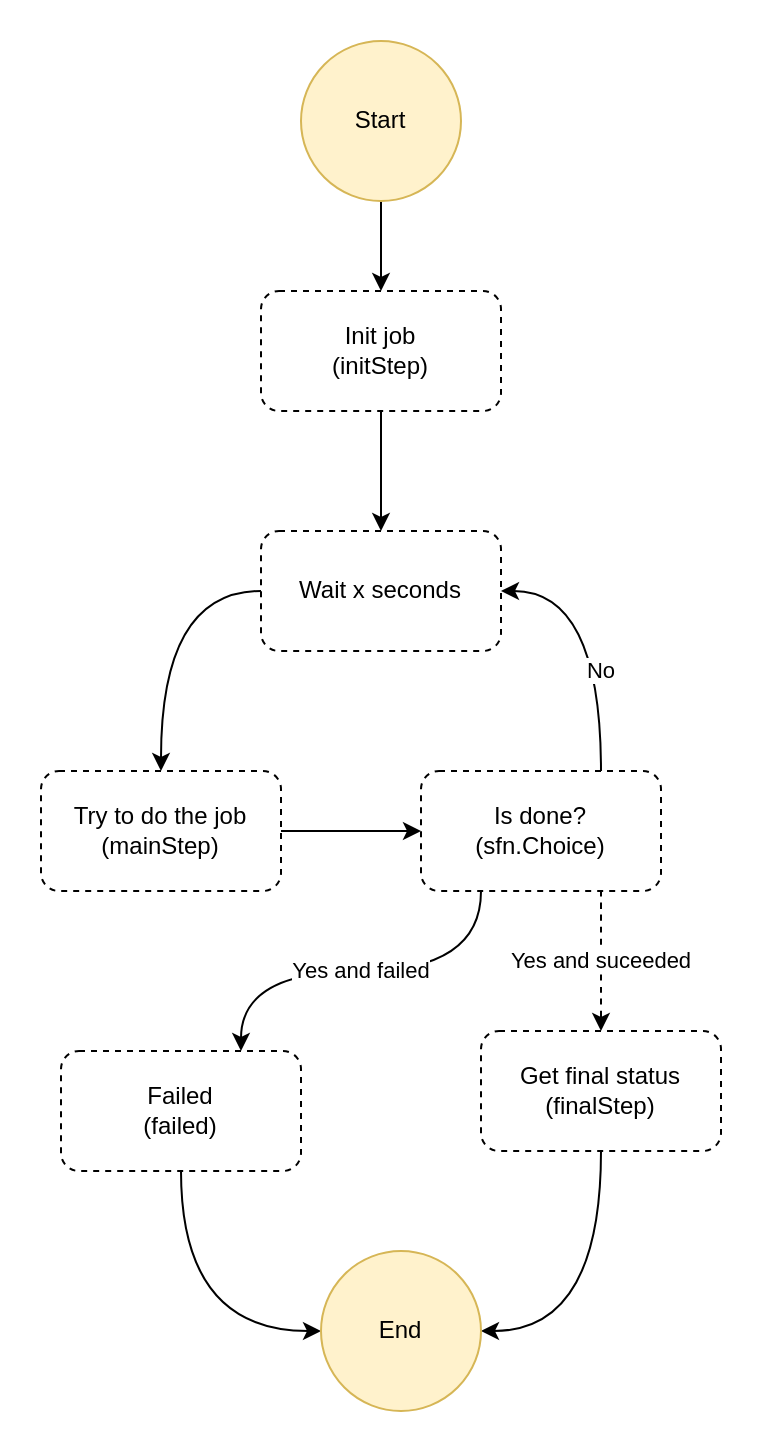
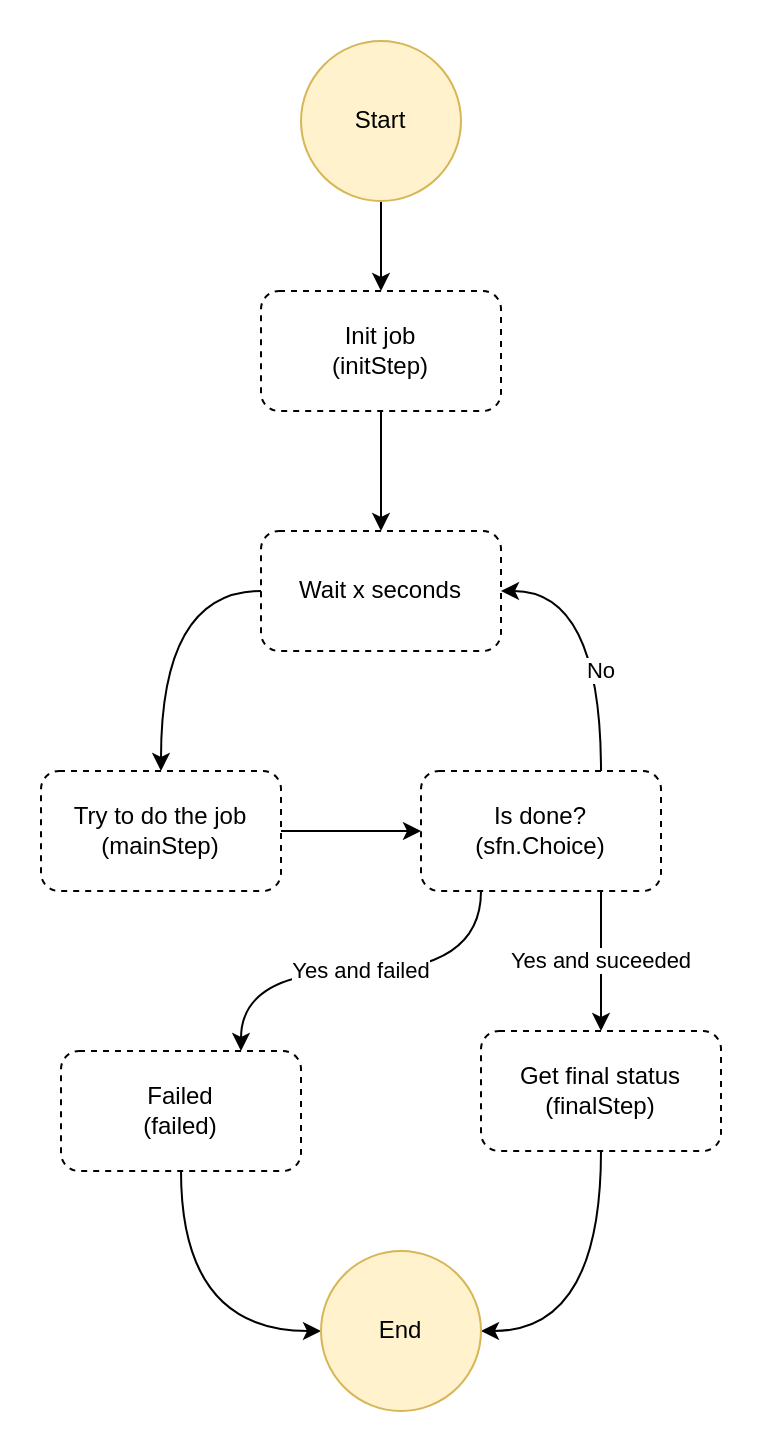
  <mxCell id="0" />
  <mxCell id="1" parent="0" />
  <mxCell id="2" style="edgeStyle=orthogonalEdgeStyle;rounded=0;orthogonalLoop=1;jettySize=auto;html=1;exitX=0.5;exitY=1;exitDx=0;exitDy=0;" edge="1" parent="1" source="3" target="5"><mxGeometry relative="1" as="geometry" /></mxCell>
  <mxCell id="3" value="Start" style="ellipse;whiteSpace=wrap;html=1;aspect=fixed;fillColor=#fff2cc;strokeColor=#d6b656;" vertex="1" parent="1"><mxGeometry x="150" y="20" width="80" height="80" as="geometry" /></mxCell>
  <mxCell id="4" value="" style="edgeStyle=orthogonalEdgeStyle;rounded=0;orthogonalLoop=1;jettySize=auto;html=1;" edge="1" parent="1" source="5" target="7"><mxGeometry relative="1" as="geometry" /></mxCell>
  <mxCell id="5" value="Init job&lt;br&gt;(initStep)" style="rounded=1;whiteSpace=wrap;html=1;dashed=1;" vertex="1" parent="1"><mxGeometry x="130" y="145" width="120" height="60" as="geometry" /></mxCell>
  <mxCell id="6" style="edgeStyle=orthogonalEdgeStyle;rounded=0;orthogonalLoop=1;jettySize=auto;html=1;exitX=0;exitY=0.5;exitDx=0;exitDy=0;entryX=0.5;entryY=0;entryDx=0;entryDy=0;curved=1;" edge="1" parent="1" source="7" target="9"><mxGeometry relative="1" as="geometry" /></mxCell>
  <mxCell id="7" value="Wait x seconds" style="rounded=1;whiteSpace=wrap;html=1;dashed=1;" vertex="1" parent="1"><mxGeometry x="130" y="265" width="120" height="60" as="geometry" /></mxCell>
  <mxCell id="8" style="edgeStyle=orthogonalEdgeStyle;curved=1;rounded=0;orthogonalLoop=1;jettySize=auto;html=1;exitX=1;exitY=0.5;exitDx=0;exitDy=0;entryX=0;entryY=0.5;entryDx=0;entryDy=0;" edge="1" parent="1" source="9" target="13"><mxGeometry relative="1" as="geometry" /></mxCell>
  <mxCell id="9" value="Try to do the job&lt;br&gt;(mainStep)" style="rounded=1;whiteSpace=wrap;html=1;dashed=1;" vertex="1" parent="1"><mxGeometry x="20" y="385" width="120" height="60" as="geometry" /></mxCell>
  <mxCell id="10" value="No" style="edgeStyle=orthogonalEdgeStyle;curved=1;rounded=0;orthogonalLoop=1;jettySize=auto;html=1;exitX=0.75;exitY=0;exitDx=0;exitDy=0;entryX=1;entryY=0.5;entryDx=0;entryDy=0;" edge="1" parent="1" source="13" target="7"><mxGeometry x="-0.286" relative="1" as="geometry"><mxPoint as="offset" /></mxGeometry></mxCell>
  <mxCell id="11" value="Yes and failed" style="edgeStyle=orthogonalEdgeStyle;curved=1;rounded=0;orthogonalLoop=1;jettySize=auto;html=1;exitX=0.25;exitY=1;exitDx=0;exitDy=0;entryX=0.75;entryY=0;entryDx=0;entryDy=0;" edge="1" parent="1" source="13" target="15"><mxGeometry relative="1" as="geometry" /></mxCell>
- <mxCell id="12" value="Yes and suceeded" style="edgeStyle=orthogonalEdgeStyle;curved=1;rounded=0;orthogonalLoop=1;jettySize=auto;html=1;exitX=0.75;exitY=1;exitDx=0;exitDy=0;entryX=0.5;entryY=0;entryDx=0;entryDy=0;dashed=1;" edge="1" parent="1" source="13" target="17"><mxGeometry relative="1" as="geometry" /></mxCell>
+ <mxCell id="12" value="Yes and suceeded" style="edgeStyle=orthogonalEdgeStyle;curved=1;rounded=0;orthogonalLoop=1;jettySize=auto;html=1;exitX=0.75;exitY=1;exitDx=0;exitDy=0;entryX=0.5;entryY=0;entryDx=0;entryDy=0;" edge="1" parent="1" source="13" target="17"><mxGeometry relative="1" as="geometry" /></mxCell>
  <mxCell id="13" value="Is done?&lt;br&gt;(sfn.Choice)&lt;br&gt;" style="rounded=1;whiteSpace=wrap;html=1;dashed=1;" vertex="1" parent="1"><mxGeometry x="210" y="385" width="120" height="60" as="geometry" /></mxCell>
  <mxCell id="14" style="edgeStyle=orthogonalEdgeStyle;curved=1;rounded=0;orthogonalLoop=1;jettySize=auto;html=1;entryX=0;entryY=0.5;entryDx=0;entryDy=0;exitX=0.5;exitY=1;exitDx=0;exitDy=0;" edge="1" parent="1" source="15" target="18"><mxGeometry relative="1" as="geometry" /></mxCell>
  <mxCell id="15" value="Failed&lt;br&gt;(failed)" style="rounded=1;whiteSpace=wrap;html=1;dashed=1;" vertex="1" parent="1"><mxGeometry x="30" y="525" width="120" height="60" as="geometry" /></mxCell>
  <mxCell id="16" style="edgeStyle=orthogonalEdgeStyle;curved=1;rounded=0;orthogonalLoop=1;jettySize=auto;html=1;exitX=0.5;exitY=1;exitDx=0;exitDy=0;entryX=1;entryY=0.5;entryDx=0;entryDy=0;" edge="1" parent="1" source="17" target="18"><mxGeometry relative="1" as="geometry" /></mxCell>
  <mxCell id="17" value="Get final status&lt;br&gt;(finalStep)" style="rounded=1;whiteSpace=wrap;html=1;dashed=1;" vertex="1" parent="1"><mxGeometry x="240" y="515" width="120" height="60" as="geometry" /></mxCell>
  <mxCell id="18" value="End" style="ellipse;whiteSpace=wrap;html=1;aspect=fixed;fillColor=#fff2cc;strokeColor=#d6b656;" vertex="1" parent="1"><mxGeometry x="160" y="625" width="80" height="80" as="geometry" /></mxCell>
